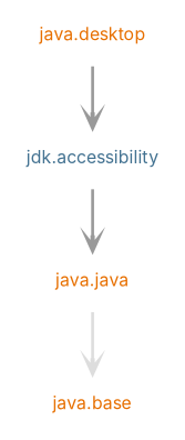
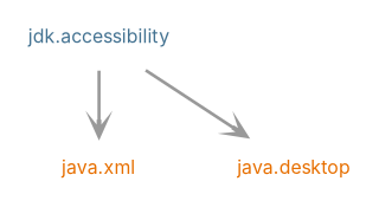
  digraph {
    fontname=Inter
    nodesep=.5
    pencolor=transparent
    ranksep=0.600000
    node [fontcolor="#e76f00" fontname=Inter fontsize=12 group=java margin=".2,.2" shape=plaintext]
    edge [arrowhead=open arrowsize=1 color="#999999" fontname=Inter penwidth=2]
-   "java.xml" [label="java.java"]
+   "java.xml"
    "java.desktop"
-   "java.base"
    "jdk.accessibility" [fontcolor="#437291" group=jdk]
    subgraph sub_1 {
      rank=same
      "java.xml"
    }
    subgraph sub_2 {
      rank=same
      "java.desktop"
    }
    subgraph sub_3 {
      "java.xml"
      "java.desktop"
-     "java.base"
    }
    subgraph sub_4 {
      "jdk.accessibility"
    }
-   "java.xml" -> "java.base" [color="#dddddd" weight=10000]
    "jdk.accessibility" -> "java.xml" [weight=10]
-   "java.desktop" -> "jdk.accessibility"
+   "jdk.accessibility" -> "java.desktop"
  }
